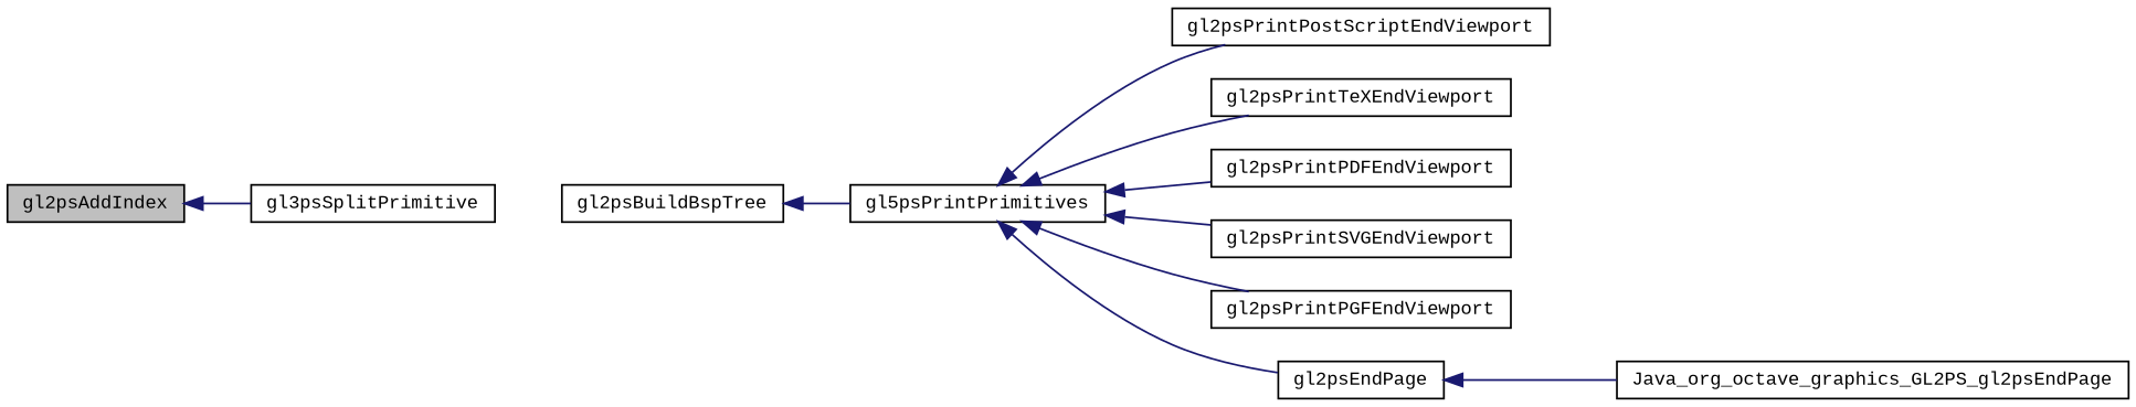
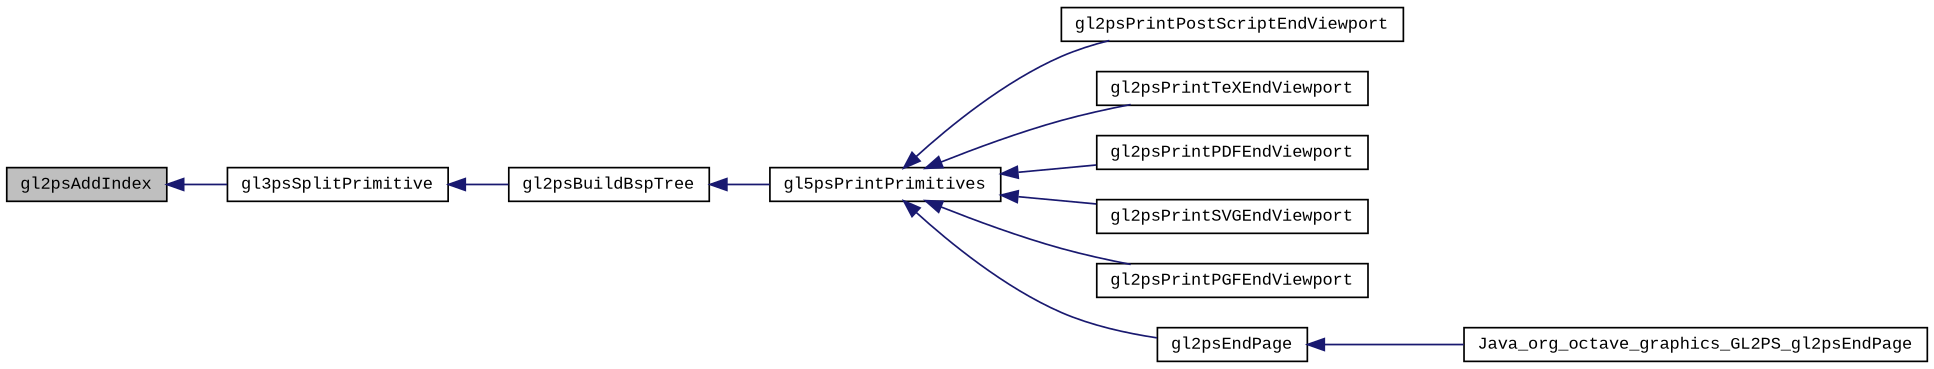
  digraph {
    fontname="Liberation Mono"
    rankdir=LR
    node [color=black fillcolor=white fontname="Liberation Mono" fontsize=10 shape=record style=filled]
    edge [color=midnightblue dir=back fontname="Liberation Mono" fontsize=10 labelfontname=FreeSans labelfontsize=10 style=solid]
    n1 [fillcolor=grey75 fontcolor=black height=0.2 label=gl2psAddIndex width=0.4]
    n2 [height=0.2 label=gl3psSplitPrimitive width=0.4]
    n3 [height=0.2 label=gl2psBuildBspTree width=0.4]
    n4 [height=0.2 label=gl5psPrintPrimitives width=0.4]
    n5 [height=0.2 label=gl2psPrintPostScriptEndViewport width=0.4]
    n6 [height=0.2 label=gl2psPrintTeXEndViewport width=0.4]
    n7 [height=0.2 label=gl2psPrintPDFEndViewport width=0.4]
    n8 [height=0.2 label=gl2psPrintSVGEndViewport width=0.4]
    n9 [height=0.2 label=gl2psPrintPGFEndViewport width=0.4]
    n10 [height=0.2 label=gl2psEndPage width=0.4]
    n11 [height=0.2 label=Java_org_octave_graphics_GL2PS_gl2psEndPage width=0.4]
    n1 -> n2
+   n2 -> n3
    n3 -> n4
    n4 -> n5
    n4 -> n6
    n4 -> n7
    n4 -> n8
    n4 -> n9
    n4 -> n10
    n10 -> n11
  }
